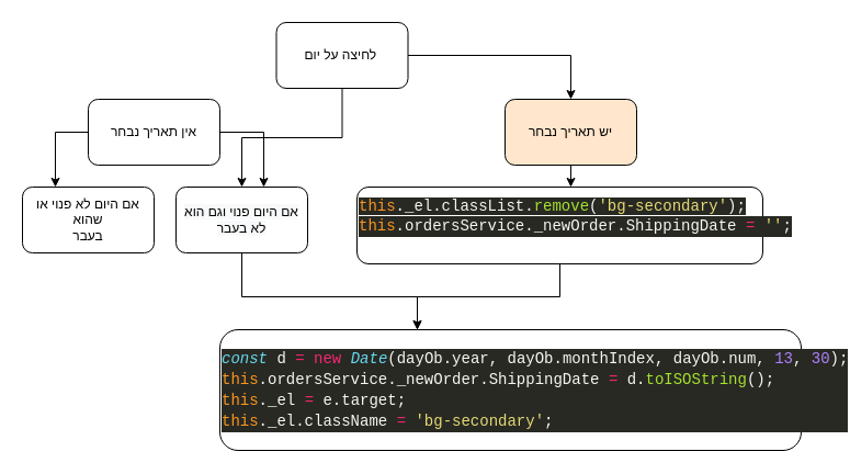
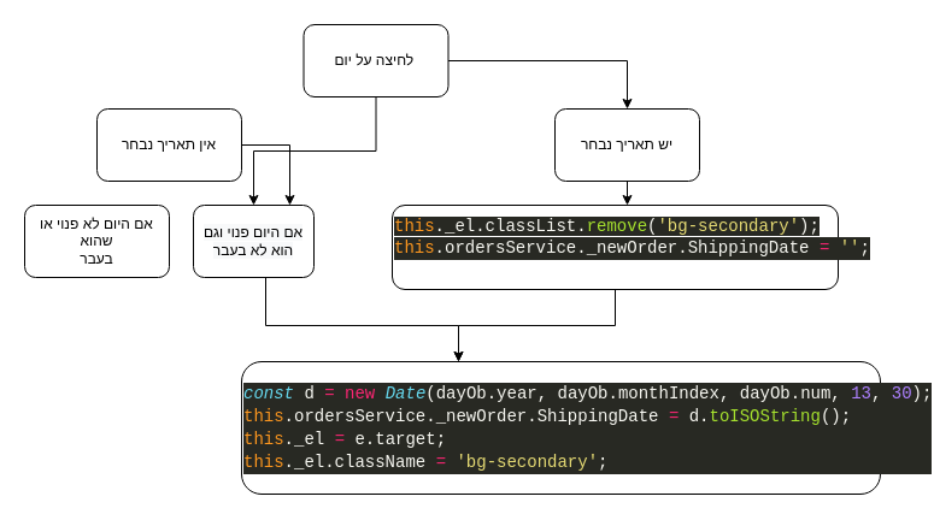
  <mxCell id="0" />
  <mxCell id="1" parent="0" />
  <mxCell id="2" value="" style="edgeStyle=orthogonalEdgeStyle;rounded=0;orthogonalLoop=1;jettySize=auto;html=1;fontColor=#000000;" edge="1" parent="1" source="4" target="13"><mxGeometry relative="1" as="geometry" /></mxCell>
  <mxCell id="3" value="" style="edgeStyle=orthogonalEdgeStyle;rounded=0;orthogonalLoop=1;jettySize=auto;html=1;fontColor=#000000;" edge="1" parent="1" source="4" target="10"><mxGeometry relative="1" as="geometry" /></mxCell>
  <mxCell id="4" value="לחיצה על יום&amp;nbsp;" style="rounded=1;whiteSpace=wrap;html=1;" vertex="1" parent="1"><mxGeometry x="251.507" y="20" width="120" height="60" as="geometry" /></mxCell>
  <mxCell id="5" value="" style="edgeStyle=orthogonalEdgeStyle;rounded=0;orthogonalLoop=1;jettySize=auto;html=1;fontColor=#000000;" edge="1" parent="1" source="7" target="13"><mxGeometry relative="1" as="geometry"><Array as="points"><mxPoint x="240" y="120" /></Array></mxGeometry></mxCell>
- <mxCell id="6" value="" style="edgeStyle=orthogonalEdgeStyle;rounded=0;orthogonalLoop=1;jettySize=auto;html=1;fontColor=#000000;" edge="1" parent="1" source="7" target="8"><mxGeometry relative="1" as="geometry"><Array as="points"><mxPoint x="50" y="120" /></Array></mxGeometry></mxCell>
  <mxCell id="7" value="אין תאריך&amp;nbsp;נבחר" style="rounded=1;whiteSpace=wrap;html=1;" vertex="1" parent="1"><mxGeometry x="79.996" y="90" width="120" height="60" as="geometry" /></mxCell>
  <mxCell id="8" value="אם היום לא פנוי או שהוא &lt;br&gt;בעבר" style="rounded=1;whiteSpace=wrap;html=1;" vertex="1" parent="1"><mxGeometry y="170" width="120" height="60" as="geometry" x="20" /></mxCell>
  <mxCell id="9" value="" style="edgeStyle=orthogonalEdgeStyle;rounded=0;orthogonalLoop=1;jettySize=auto;html=1;fontColor=#000000;" edge="1" parent="1" source="10" target="15"><mxGeometry relative="1" as="geometry"><Array as="points"><mxPoint x="520" y="220" /><mxPoint x="520" y="220" /></Array></mxGeometry></mxCell>
- <mxCell id="10" value="יש תאריך נבחר" style="whiteSpace=wrap;html=1;rounded=1;fillColor=#ffe6cc;" vertex="1" parent="1"><mxGeometry x="460.004" y="90" width="120" height="60" as="geometry" /></mxCell>
+ <mxCell id="10" value="יש תאריך נבחר" style="whiteSpace=wrap;html=1;rounded=1;" vertex="1" parent="1"><mxGeometry x="460.004" y="90" width="120" height="60" as="geometry" /></mxCell>
  <mxCell id="11" value="&lt;div style=&quot;color: rgb(248 , 248 , 242) ; background-color: rgb(40 , 41 , 35) ; font-family: &amp;#34;consolas&amp;#34; , &amp;#34;courier new&amp;#34; , monospace ; font-size: 14px ; line-height: 19px&quot;&gt;&lt;div&gt;&lt;span style=&quot;color: #66d9ef ; font-style: italic&quot;&gt;const&lt;/span&gt;&amp;nbsp;d&amp;nbsp;&lt;span style=&quot;color: #f92672&quot;&gt;=&lt;/span&gt;&amp;nbsp;&lt;span style=&quot;color: #f92672&quot;&gt;new&lt;/span&gt;&amp;nbsp;&lt;span style=&quot;color: #66d9ef ; font-style: italic&quot;&gt;Date&lt;/span&gt;(dayOb.year,&amp;nbsp;dayOb.monthIndex,&amp;nbsp;dayOb.num,&amp;nbsp;&lt;span style=&quot;color: #ae81ff&quot;&gt;13&lt;/span&gt;,&amp;nbsp;&lt;span style=&quot;color: #ae81ff&quot;&gt;30&lt;/span&gt;);&lt;/div&gt;&lt;div&gt;&lt;span style=&quot;color: #fd971f&quot;&gt;this&lt;/span&gt;.ordersService._newOrder.ShippingDate&amp;nbsp;&lt;span style=&quot;color: #f92672&quot;&gt;=&lt;/span&gt;&amp;nbsp;d.&lt;span style=&quot;color: #a6e22e&quot;&gt;toISOString&lt;/span&gt;();&lt;/div&gt;&lt;div&gt;&lt;span style=&quot;color: #fd971f&quot;&gt;this&lt;/span&gt;._el&amp;nbsp;&lt;span style=&quot;color: #f92672&quot;&gt;=&lt;/span&gt;&amp;nbsp;e.target;&lt;/div&gt;&lt;div&gt;&lt;span style=&quot;color: #fd971f&quot;&gt;this&lt;/span&gt;._el.className&amp;nbsp;&lt;span style=&quot;color: #f92672&quot;&gt;=&lt;/span&gt;&amp;nbsp;&lt;span style=&quot;color: #e6db74&quot;&gt;'bg-secondary'&lt;/span&gt;;&lt;/div&gt;&lt;/div&gt;" style="rounded=1;whiteSpace=wrap;html=1;align=left;" vertex="1" parent="1"><mxGeometry x="200" y="300" width="530" height="110" as="geometry" /></mxCell>
  <mxCell id="12" value="" style="edgeStyle=orthogonalEdgeStyle;rounded=0;orthogonalLoop=1;jettySize=auto;html=1;fontColor=#000000;" edge="1" parent="1" source="13" target="11"><mxGeometry relative="1" as="geometry"><Array as="points"><mxPoint x="220" y="270" /><mxPoint x="380" y="270" /></Array></mxGeometry></mxCell>
- <mxCell id="13" value="&lt;span style=&quot;color: rgb(0 , 0 , 0) ; font-family: &amp;#34;helvetica&amp;#34; ; font-size: 12px ; font-style: normal ; font-weight: 400 ; letter-spacing: normal ; text-align: center ; text-indent: 0px ; text-transform: none ; word-spacing: 0px ; background-color: rgb(248 , 249 , 250) ; display: inline ; float: none&quot;&gt;אם היום פנוי וגם הוא לא בעבר&lt;/span&gt;" style="whiteSpace=wrap;html=1;rounded=1;" vertex="1" parent="1"><mxGeometry x="160" y="170" width="120" height="60" as="geometry" /></mxCell>
+ <mxCell id="13" value="&lt;span style=&quot;color: rgb(0 , 0 , 0) ; font-family: &amp;#34;helvetica&amp;#34; ; font-size: 12px ; font-style: normal ; font-weight: 400 ; letter-spacing: normal ; text-align: center ; text-indent: 0px ; text-transform: none ; word-spacing: 0px ; background-color: rgb(248 , 249 , 250) ; display: inline ; float: none&quot;&gt;אם היום פנוי וגם הוא לא בעבר&lt;/span&gt;" style="whiteSpace=wrap;html=1;rounded=1;" vertex="1" parent="1"><mxGeometry x="160" y="170" width="100" height="60" as="geometry" /></mxCell>
  <mxCell id="14" value="" style="edgeStyle=orthogonalEdgeStyle;rounded=0;orthogonalLoop=1;jettySize=auto;html=1;fontColor=#000000;" edge="1" parent="1" source="15" target="11"><mxGeometry relative="1" as="geometry"><Array as="points"><mxPoint x="510" y="270" /><mxPoint x="380" y="270" /></Array></mxGeometry></mxCell>
  <mxCell id="15" value="&lt;span style=&quot;background-color: rgb(40 , 41 , 35) ; font-family: &amp;#34;consolas&amp;#34; , &amp;#34;courier new&amp;#34; , monospace ; font-size: 14px ; color: rgb(253 , 151 , 31)&quot;&gt;this&lt;/span&gt;&lt;span style=&quot;background-color: rgb(40 , 41 , 35) ; color: rgb(248 , 248 , 242) ; font-family: &amp;#34;consolas&amp;#34; , &amp;#34;courier new&amp;#34; , monospace ; font-size: 14px&quot;&gt;._el.classList.&lt;/span&gt;&lt;span style=&quot;background-color: rgb(40 , 41 , 35) ; font-family: &amp;#34;consolas&amp;#34; , &amp;#34;courier new&amp;#34; , monospace ; font-size: 14px ; color: rgb(166 , 226 , 46)&quot;&gt;remove&lt;/span&gt;&lt;span style=&quot;background-color: rgb(40 , 41 , 35) ; color: rgb(248 , 248 , 242) ; font-family: &amp;#34;consolas&amp;#34; , &amp;#34;courier new&amp;#34; , monospace ; font-size: 14px&quot;&gt;(&lt;/span&gt;&lt;span style=&quot;background-color: rgb(40 , 41 , 35) ; font-family: &amp;#34;consolas&amp;#34; , &amp;#34;courier new&amp;#34; , monospace ; font-size: 14px ; color: rgb(230 , 219 , 116)&quot;&gt;'bg-secondary'&lt;/span&gt;&lt;span style=&quot;background-color: rgb(40 , 41 , 35) ; color: rgb(248 , 248 , 242) ; font-family: &amp;#34;consolas&amp;#34; , &amp;#34;courier new&amp;#34; , monospace ; font-size: 14px&quot;&gt;);&lt;/span&gt;&lt;br&gt;&lt;div style=&quot;color: rgb(248 , 248 , 242) ; background-color: rgb(40 , 41 , 35) ; font-family: &amp;#34;consolas&amp;#34; , &amp;#34;courier new&amp;#34; , monospace ; font-weight: normal ; font-size: 14px ; line-height: 19px&quot;&gt;&lt;div&gt;&lt;span style=&quot;color: #fd971f&quot;&gt;this&lt;/span&gt;&lt;span style=&quot;color: #f8f8f2&quot;&gt;.ordersService._newOrder.ShippingDate&amp;nbsp;&lt;/span&gt;&lt;span style=&quot;color: #f92672&quot;&gt;=&lt;/span&gt;&lt;span style=&quot;color: #f8f8f2&quot;&gt;&amp;nbsp;&lt;/span&gt;&lt;span style=&quot;color: #e6db74&quot;&gt;''&lt;/span&gt;&lt;span style=&quot;color: #f8f8f2&quot;&gt;;&lt;/span&gt;&lt;/div&gt;&lt;/div&gt;&lt;br&gt;" style="whiteSpace=wrap;html=1;rounded=1;align=left;" vertex="1" parent="1"><mxGeometry x="325" y="170" width="370" height="70" as="geometry" /></mxCell>
